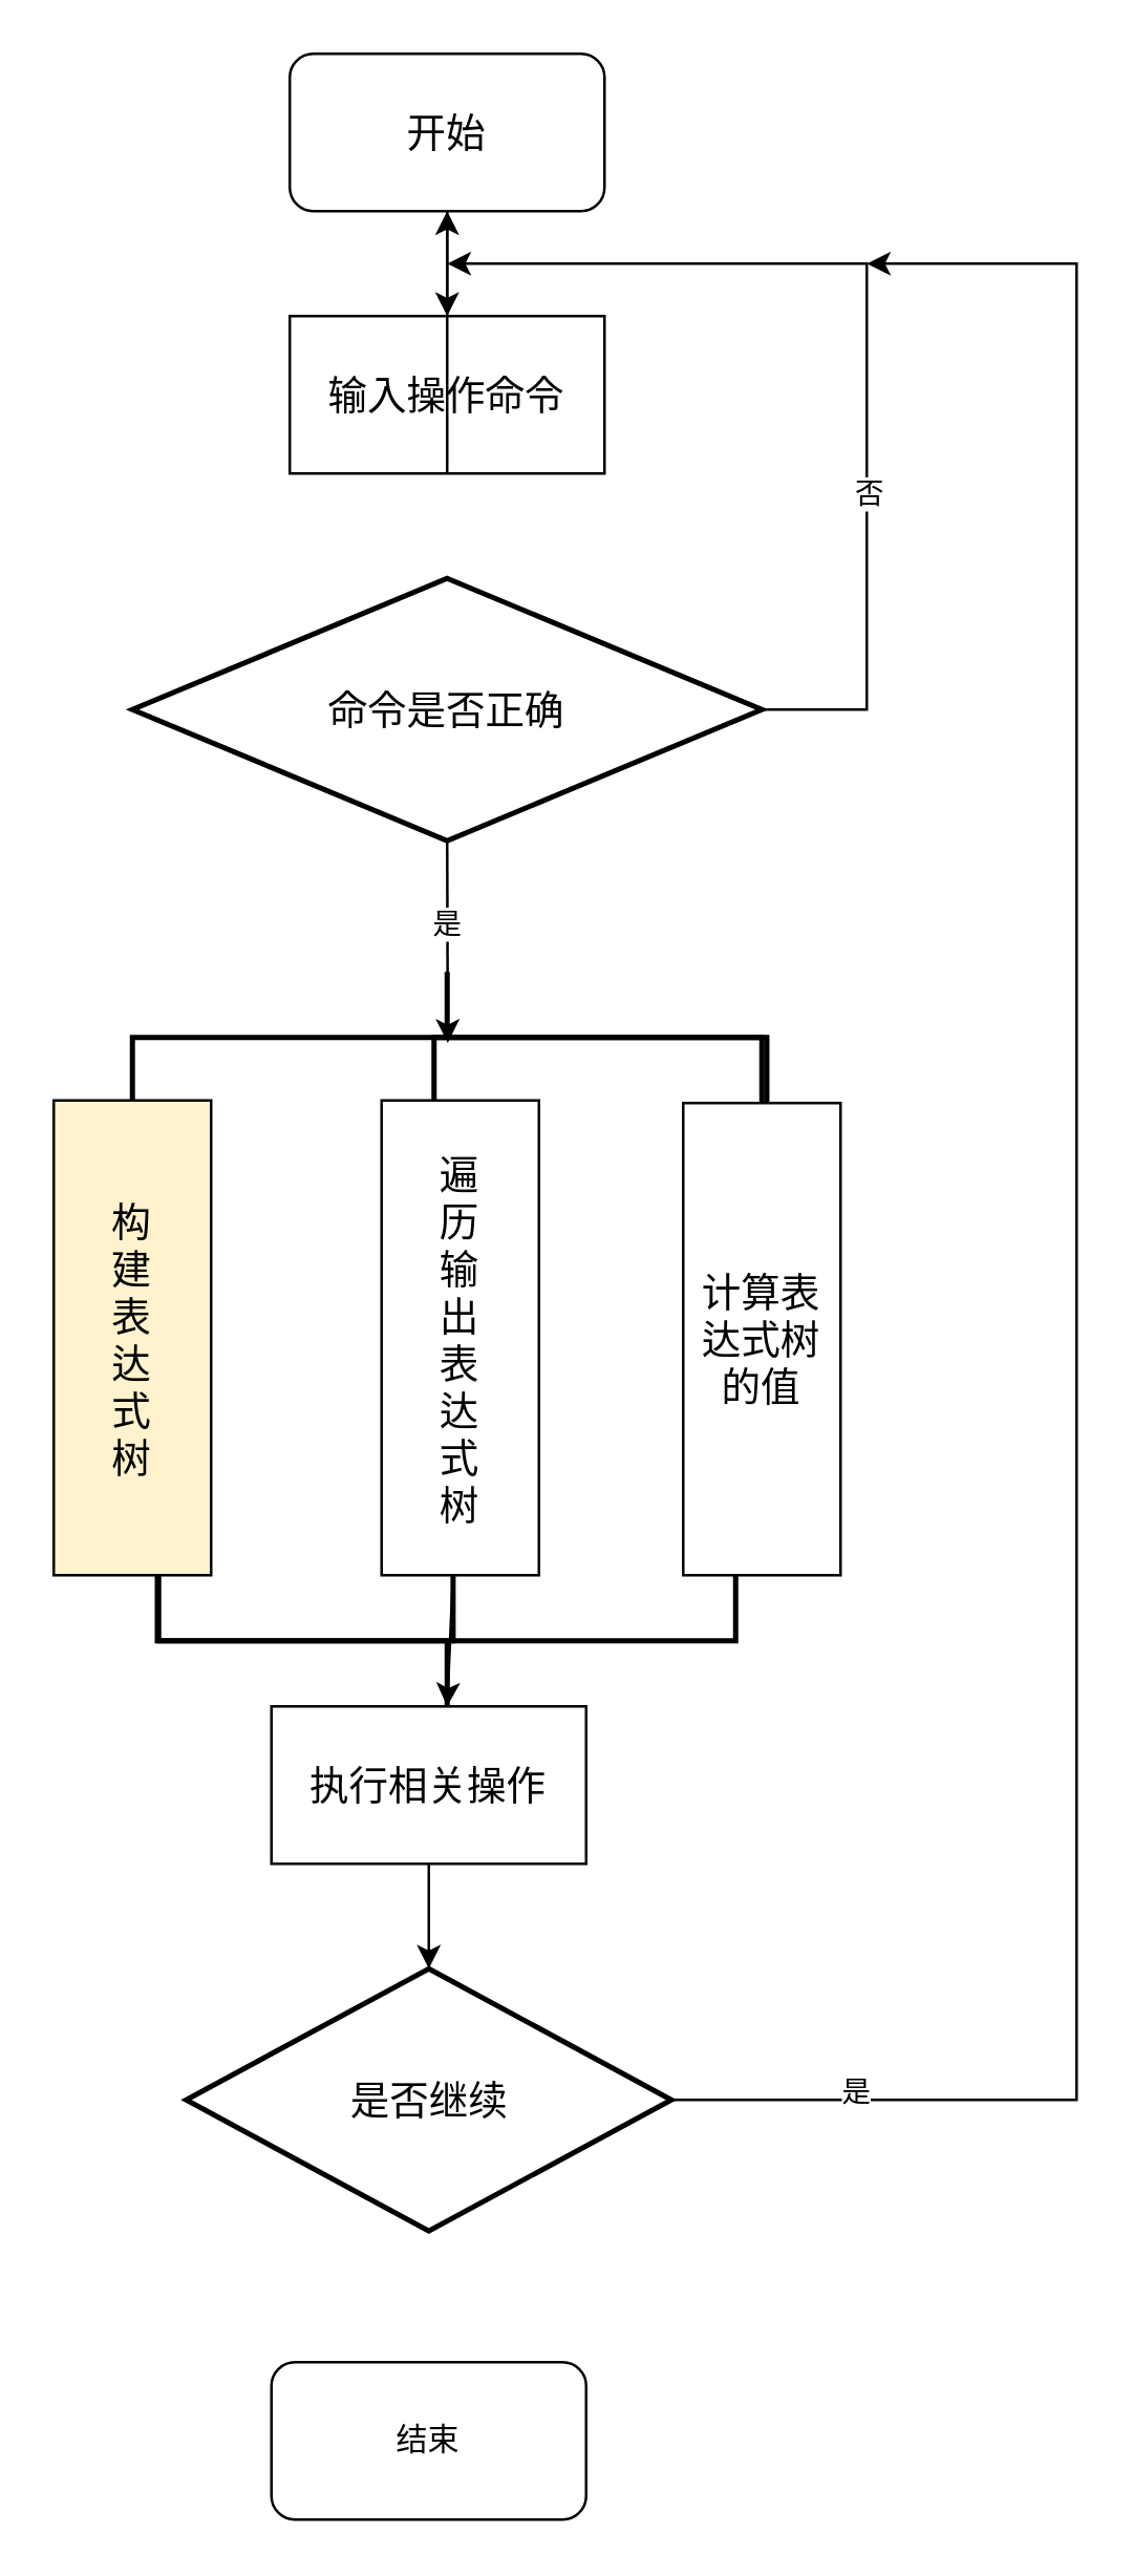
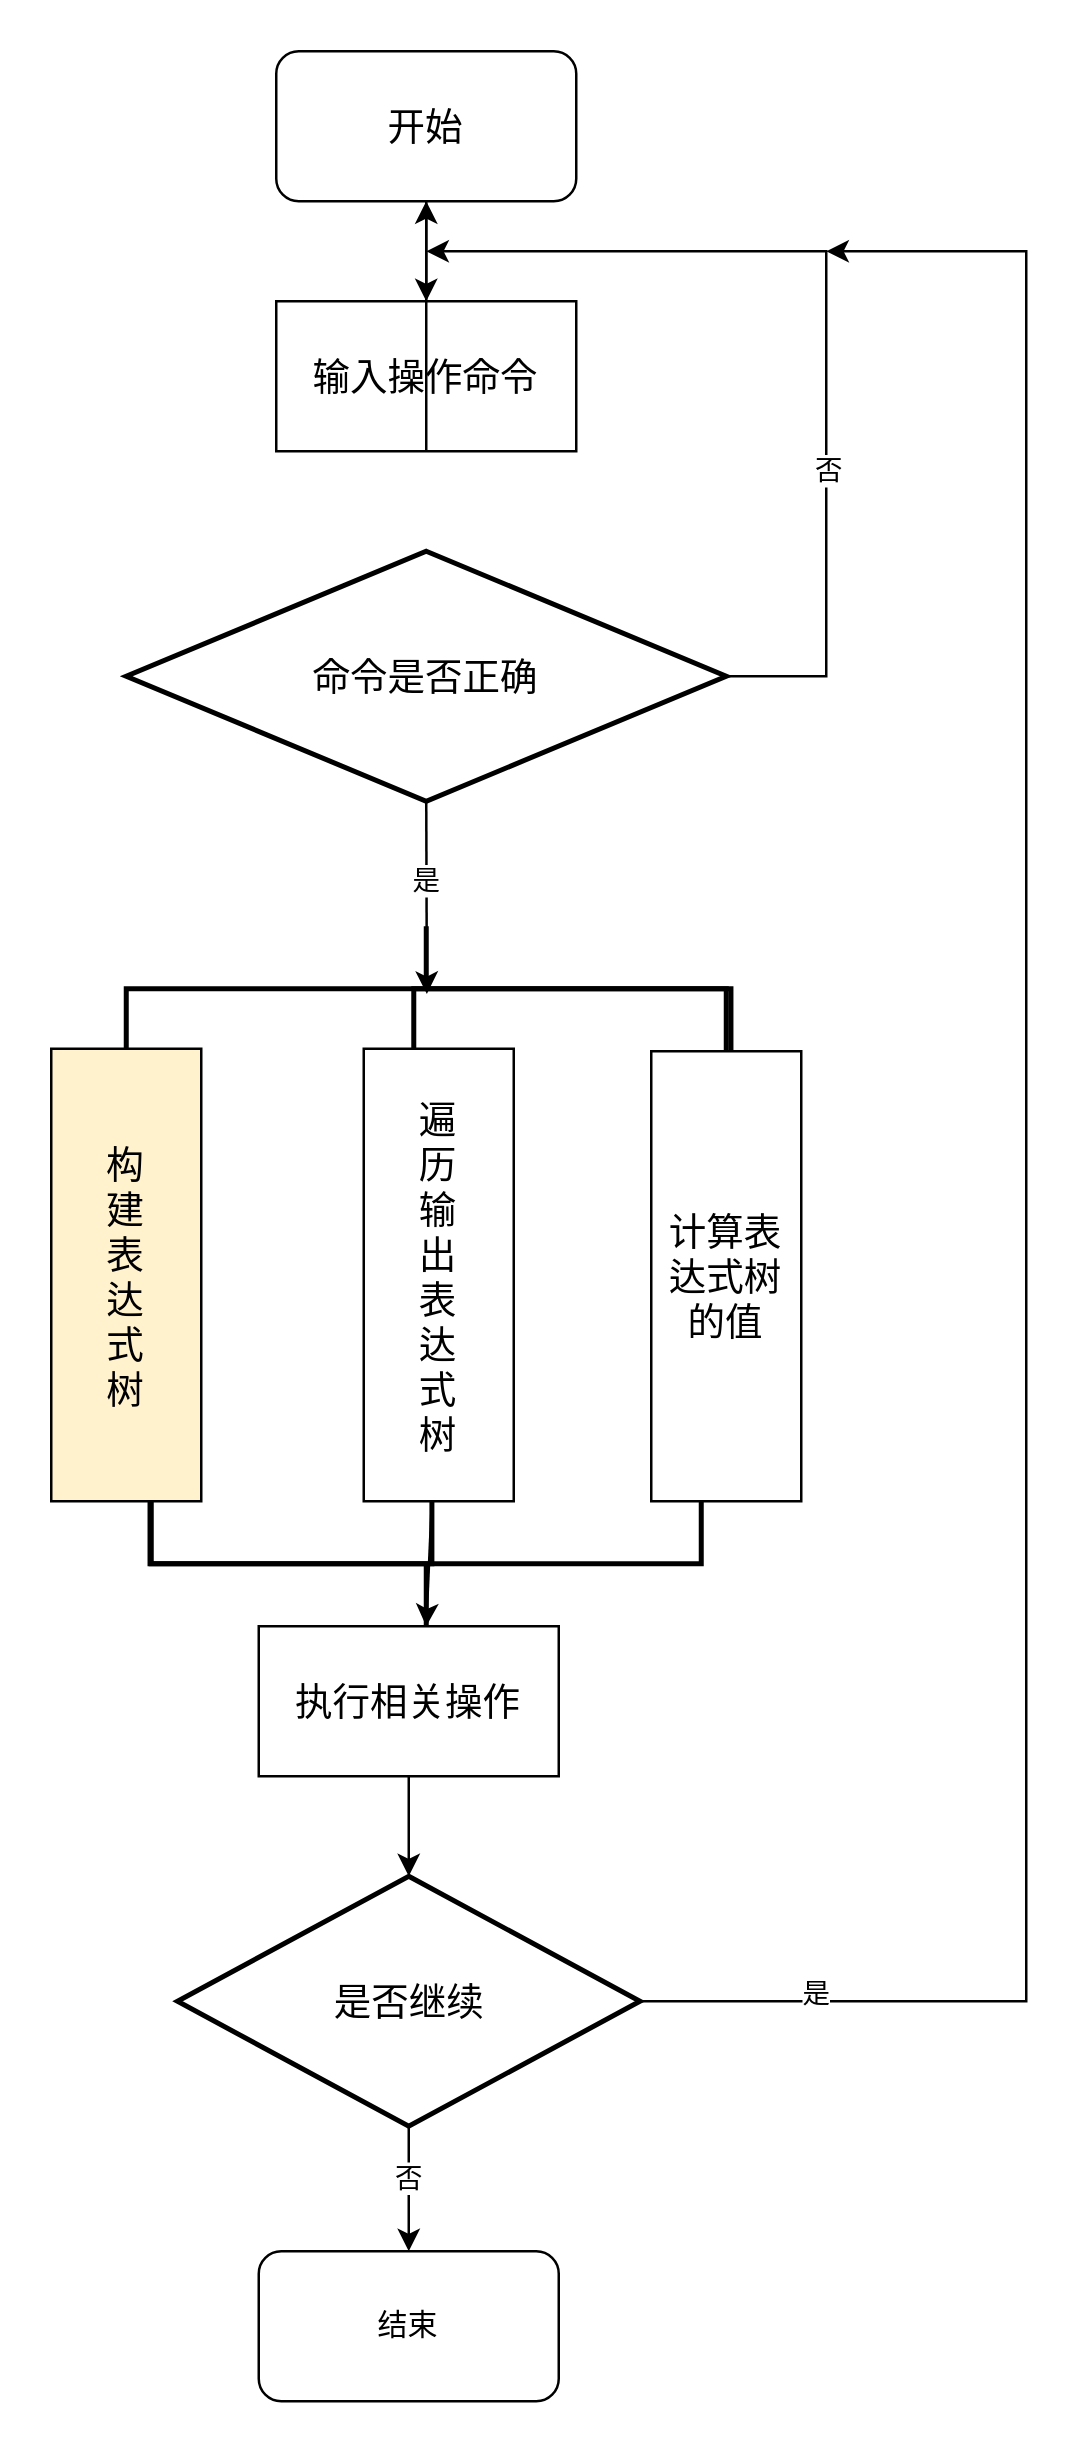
  <mxCell id="0" />
  <mxCell id="1" parent="0" />
  <mxCell id="2" style="edgeStyle=orthogonalEdgeStyle;rounded=0;orthogonalLoop=1;jettySize=auto;html=1;" edge="1" parent="1" source="3"><mxGeometry relative="1" as="geometry"><mxPoint x="170" y="120" as="targetPoint" /></mxGeometry></mxCell>
  <mxCell id="3" value="&lt;font style=&quot;font-size: 15px;&quot;&gt;开始&lt;/font&gt;" style="rounded=1;whiteSpace=wrap;html=1;" vertex="1" parent="1"><mxGeometry x="110" y="20" width="120" height="60" as="geometry" /></mxCell>
  <mxCell id="4" value="&lt;font style=&quot;font-size: 15px;&quot;&gt;输入操作命令&lt;/font&gt;" style="rounded=0;whiteSpace=wrap;html=1;" vertex="1" parent="1"><mxGeometry x="110" y="120" width="120" height="60" as="geometry" /></mxCell>
  <mxCell id="5" value="&lt;font style=&quot;font-size: 15px;&quot;&gt;命令是否正确&lt;/font&gt;" style="strokeWidth=2;html=1;shape=mxgraph.flowchart.decision;whiteSpace=wrap;" vertex="1" parent="1"><mxGeometry x="50" y="220" width="240" height="100" as="geometry" /></mxCell>
  <mxCell id="6" value="" style="endArrow=classic;html=1;rounded=0;exitX=0.5;exitY=1;exitDx=0;exitDy=0;" edge="1" parent="1" source="4" target="3"><mxGeometry width="50" height="50" relative="1" as="geometry"><mxPoint x="150" y="230" as="sourcePoint" /><mxPoint x="200" y="180" as="targetPoint" /></mxGeometry></mxCell>
  <mxCell id="7" value="" style="endArrow=classic;html=1;rounded=0;exitX=1;exitY=0.5;exitDx=0;exitDy=0;exitPerimeter=0;" edge="1" parent="1" source="5"><mxGeometry width="50" height="50" relative="1" as="geometry"><mxPoint x="270" y="240" as="sourcePoint" /><mxPoint x="170" y="100" as="targetPoint" /><Array as="points"><mxPoint x="330" y="270" /><mxPoint x="330" y="100" /></Array></mxGeometry></mxCell>
  <mxCell id="8" value="否" style="edgeLabel;html=1;align=center;verticalAlign=middle;resizable=0;points=[];" vertex="1" connectable="0" parent="7"><mxGeometry x="-0.336" relative="1" as="geometry"><mxPoint as="offset" /></mxGeometry></mxCell>
  <mxCell id="9" value="" style="endArrow=classic;html=1;rounded=0;exitX=0.5;exitY=1;exitDx=0;exitDy=0;exitPerimeter=0;entryX=0.542;entryY=0.499;entryDx=0;entryDy=0;entryPerimeter=0;" edge="1" parent="1" source="5" target="11"><mxGeometry width="50" height="50" relative="1" as="geometry"><mxPoint x="130" y="380" as="sourcePoint" /><mxPoint x="170" y="370" as="targetPoint" /></mxGeometry></mxCell>
  <mxCell id="10" value="是" style="edgeLabel;html=1;align=center;verticalAlign=middle;resizable=0;points=[];" vertex="1" connectable="0" parent="9"><mxGeometry x="-0.202" y="-1" relative="1" as="geometry"><mxPoint as="offset" /></mxGeometry></mxCell>
  <mxCell id="11" value="" style="strokeWidth=2;html=1;shape=mxgraph.flowchart.annotation_2;align=left;labelPosition=right;pointerEvents=1;rotation=90;" vertex="1" parent="1"><mxGeometry x="145" y="275" width="50" height="240" as="geometry" /></mxCell>
  <mxCell id="12" value="&lt;span style=&quot;font-size: 15px;&quot;&gt;构&lt;br&gt;建&lt;br&gt;表&lt;br&gt;达&lt;br&gt;式&lt;br&gt;树&lt;/span&gt;" style="rounded=0;whiteSpace=wrap;html=1;fillColor=#fff2cc;" vertex="1" parent="1"><mxGeometry x="20" y="419" width="60" height="181" as="geometry" /></mxCell>
  <mxCell id="13" value="" style="strokeWidth=2;html=1;shape=mxgraph.flowchart.annotation_1;align=left;pointerEvents=1;rotation=90;" vertex="1" parent="1"><mxGeometry x="212.66" y="347.35" width="31.56" height="126.87" as="geometry" /></mxCell>
  <mxCell id="14" value="&lt;span style=&quot;font-size: 15px;&quot;&gt;计算表达式树的值&lt;/span&gt;" style="rounded=0;whiteSpace=wrap;html=1;" vertex="1" parent="1"><mxGeometry x="260" y="420" width="60" height="180" as="geometry" /></mxCell>
  <mxCell id="15" value="&lt;span style=&quot;font-size: 15px;&quot;&gt;遍&lt;br&gt;历&lt;br&gt;输&lt;br&gt;出&lt;br&gt;表&lt;br&gt;达&lt;br&gt;式&lt;br&gt;树&lt;/span&gt;" style="rounded=0;whiteSpace=wrap;html=1;" vertex="1" parent="1"><mxGeometry x="145" y="419" width="60" height="181" as="geometry" /></mxCell>
  <mxCell id="16" value="" style="strokeWidth=2;html=1;shape=mxgraph.flowchart.annotation_2;align=left;labelPosition=right;pointerEvents=1;rotation=-90;" vertex="1" parent="1"><mxGeometry x="145" y="515" width="50" height="220" as="geometry" /></mxCell>
  <mxCell id="17" value="" style="strokeWidth=2;html=1;shape=mxgraph.flowchart.annotation_1;align=left;pointerEvents=1;rotation=-90;" vertex="1" parent="1"><mxGeometry x="103.13" y="555.88" width="25.5" height="112.75" as="geometry" /></mxCell>
  <mxCell id="18" value="&lt;font style=&quot;font-size: 15px;&quot;&gt;执行相关操作&lt;/font&gt;" style="rounded=0;whiteSpace=wrap;html=1;" vertex="1" parent="1"><mxGeometry x="103" y="650" width="120" height="60" as="geometry" /></mxCell>
  <mxCell id="19" value="" style="endArrow=classic;html=1;rounded=0;exitX=1;exitY=1;exitDx=0;exitDy=0;exitPerimeter=0;entryX=0;entryY=0.5;entryDx=0;entryDy=0;entryPerimeter=0;" edge="1" parent="1" source="17" target="16"><mxGeometry width="50" height="50" relative="1" as="geometry"><mxPoint x="500" y="560" as="sourcePoint" /><mxPoint x="550" y="510" as="targetPoint" /></mxGeometry></mxCell>
  <mxCell id="20" style="edgeStyle=orthogonalEdgeStyle;rounded=0;orthogonalLoop=1;jettySize=auto;html=1;exitX=1;exitY=0.5;exitDx=0;exitDy=0;exitPerimeter=0;" edge="1" parent="1" source="24"><mxGeometry relative="1" as="geometry"><mxPoint x="330" y="100" as="targetPoint" /><Array as="points"><mxPoint x="410" y="800" /><mxPoint x="410" y="100" /></Array></mxGeometry></mxCell>
  <mxCell id="21" value="是" style="edgeLabel;html=1;align=center;verticalAlign=middle;resizable=0;points=[];" vertex="1" connectable="0" parent="20"><mxGeometry x="-0.85" y="4" relative="1" as="geometry"><mxPoint as="offset" /></mxGeometry></mxCell>
+ <mxCell id="22" style="edgeStyle=orthogonalEdgeStyle;rounded=0;orthogonalLoop=1;jettySize=auto;html=1;exitX=0.5;exitY=1;exitDx=0;exitDy=0;exitPerimeter=0;entryX=0.5;entryY=0;entryDx=0;entryDy=0;" edge="1" parent="1" source="24" target="26"><mxGeometry relative="1" as="geometry" /></mxCell>
+ <mxCell id="23" value="否" style="edgeLabel;html=1;align=center;verticalAlign=middle;resizable=0;points=[];" vertex="1" connectable="0" parent="22"><mxGeometry x="-0.207" y="-1" relative="1" as="geometry"><mxPoint as="offset" /></mxGeometry></mxCell>
  <mxCell id="24" value="&lt;font style=&quot;font-size: 15px;&quot;&gt;是否继续&lt;/font&gt;" style="strokeWidth=2;html=1;shape=mxgraph.flowchart.decision;whiteSpace=wrap;" vertex="1" parent="1"><mxGeometry x="70.5" y="750" width="185" height="100" as="geometry" /></mxCell>
  <mxCell id="25" style="edgeStyle=orthogonalEdgeStyle;rounded=0;orthogonalLoop=1;jettySize=auto;html=1;exitX=0.5;exitY=1;exitDx=0;exitDy=0;entryX=0.5;entryY=0;entryDx=0;entryDy=0;entryPerimeter=0;" edge="1" parent="1" source="18" target="24"><mxGeometry relative="1" as="geometry" /></mxCell>
  <mxCell id="26" value="结束" style="rounded=1;whiteSpace=wrap;html=1;" vertex="1" parent="1"><mxGeometry x="103" y="900" width="120" height="60" as="geometry" /></mxCell>
